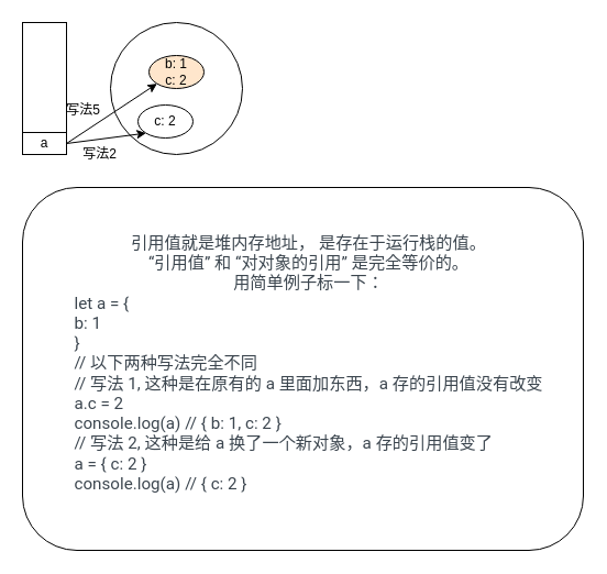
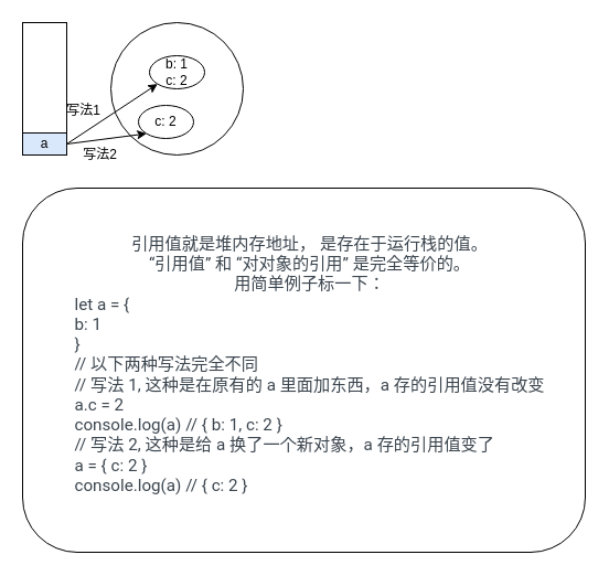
  <mxCell id="0" />
  <mxCell id="1" parent="0" />
  <mxCell id="2" value="" style="rounded=0;whiteSpace=wrap;html=1;" parent="1" vertex="1"><mxGeometry x="20" y="20" width="40" height="120" as="geometry" /></mxCell>
  <mxCell id="3" value="" style="ellipse;whiteSpace=wrap;html=1;aspect=fixed;" parent="1" vertex="1"><mxGeometry x="100" y="20" width="120" height="120" as="geometry" /></mxCell>
- <mxCell id="4" value="b: 1&lt;br&gt;c: 2" style="ellipse;whiteSpace=wrap;html=1;fillColor=#ffe6cc;" parent="1" vertex="1"><mxGeometry x="135" y="50" width="50" height="30" as="geometry" /></mxCell>
- <mxCell id="5" value="a&lt;br&gt;" style="rounded=0;whiteSpace=wrap;html=1;" parent="1" vertex="1"><mxGeometry x="20" y="120" width="40" height="20" as="geometry" /></mxCell>
+ <mxCell id="4" value="b: 1&lt;br&gt;c: 2" style="ellipse;whiteSpace=wrap;html=1;" parent="1" vertex="1"><mxGeometry x="135" y="50" width="50" height="30" as="geometry" /></mxCell>
+ <mxCell id="5" value="a&lt;br&gt;" style="rounded=0;whiteSpace=wrap;html=1;fillColor=#dae8fc;" parent="1" vertex="1"><mxGeometry x="20" y="120" width="40" height="20" as="geometry" /></mxCell>
  <mxCell id="6" value="c: 2" style="ellipse;whiteSpace=wrap;html=1;" parent="1" vertex="1"><mxGeometry x="125" y="95" width="50" height="30" as="geometry" /></mxCell>
  <mxCell id="7" value="" style="endArrow=classic;html=1;entryX=0;entryY=1;entryDx=0;entryDy=0;" parent="1" target="4" edge="1"><mxGeometry width="50" height="50" relative="1" as="geometry"><mxPoint x="60" y="130" as="sourcePoint" /><mxPoint x="130" y="70" as="targetPoint" /></mxGeometry></mxCell>
- <mxCell id="8" value="写法5" style="text;html=1;align=center;verticalAlign=middle;resizable=0;points=[];autosize=1;strokeColor=none;" parent="1" vertex="1"><mxGeometry x="50" y="90" width="50" height="20" as="geometry" /></mxCell>
+ <mxCell id="8" value="写法1" style="text;html=1;align=center;verticalAlign=middle;resizable=0;points=[];autosize=1;strokeColor=none;" parent="1" vertex="1"><mxGeometry x="50" y="90" width="50" height="20" as="geometry" /></mxCell>
  <mxCell id="9" value="" style="endArrow=classic;html=1;entryX=0;entryY=1;entryDx=0;entryDy=0;" parent="1" target="6" edge="1"><mxGeometry width="50" height="50" relative="1" as="geometry"><mxPoint x="60" y="130" as="sourcePoint" /><mxPoint x="150" y="110" as="targetPoint" /></mxGeometry></mxCell>
  <mxCell id="10" value="写法2" style="text;html=1;align=center;verticalAlign=middle;resizable=0;points=[];autosize=1;strokeColor=none;" parent="1" vertex="1"><mxGeometry x="65" y="130" width="50" height="20" as="geometry" /></mxCell>
  <mxCell id="11" value="" style="rounded=1;whiteSpace=wrap;html=1;" vertex="1" parent="1"><mxGeometry x="20" y="170" width="510" height="330" as="geometry" /></mxCell>
  <mxCell id="12" value="&lt;span class=&quot;md-plain md-expand&quot; style=&quot;box-sizing: border-box ; color: rgb(59 , 69 , 78) ; font-family: &amp;#34;roboto&amp;#34; , sans-serif ; font-size: 15.2px ; text-align: left ; background-color: rgb(255 , 255 , 255)&quot;&gt;引用值就是堆内存地址， 是存在于运行栈的值。&lt;/span&gt;&lt;span class=&quot;md-softbreak&quot; style=&quot;box-sizing: border-box ; color: rgb(59 , 69 , 78) ; font-family: &amp;#34;roboto&amp;#34; , sans-serif ; font-size: 15.2px ; text-align: left ; background-color: rgb(255 , 255 , 255)&quot;&gt;&lt;br/&gt;&lt;/span&gt;&lt;span class=&quot;md-plain&quot; style=&quot;box-sizing: border-box ; color: rgb(59 , 69 , 78) ; font-family: &amp;#34;roboto&amp;#34; , sans-serif ; font-size: 15.2px ; text-align: left ; background-color: rgb(255 , 255 , 255)&quot;&gt;“引用值” 和 “对对象的引用” 是完全等价的。&lt;/span&gt;&lt;span class=&quot;md-softbreak&quot; style=&quot;box-sizing: border-box ; color: rgb(59 , 69 , 78) ; font-family: &amp;#34;roboto&amp;#34; , sans-serif ; font-size: 15.2px ; text-align: left ; background-color: rgb(255 , 255 , 255)&quot;&gt;&lt;br/&gt;&lt;/span&gt;&lt;span class=&quot;md-plain md-expand&quot; style=&quot;box-sizing: border-box ; text-align: left ; background-color: rgb(255 , 255 , 255)&quot;&gt;&lt;font color=&quot;#3b454e&quot; face=&quot;Roboto, sans-serif&quot;&gt;&lt;span style=&quot;font-size: 15.2px&quot;&gt;用简单例子标一下：&lt;/span&gt;&lt;/font&gt;&lt;br&gt;&lt;div&gt;&lt;font color=&quot;#3b454e&quot; face=&quot;Roboto, sans-serif&quot;&gt;&lt;span style=&quot;font-size: 15.2px&quot;&gt;let a = {&lt;/span&gt;&lt;/font&gt;&lt;/div&gt;&lt;div&gt;&lt;font color=&quot;#3b454e&quot; face=&quot;Roboto, sans-serif&quot;&gt;&lt;span style=&quot;font-size: 15.2px&quot;&gt;&lt;span&gt;&#09;&lt;/span&gt;b: 1&lt;/span&gt;&lt;/font&gt;&lt;/div&gt;&lt;div&gt;&lt;font color=&quot;#3b454e&quot; face=&quot;Roboto, sans-serif&quot;&gt;&lt;span style=&quot;font-size: 15.2px&quot;&gt;}&lt;/span&gt;&lt;/font&gt;&lt;/div&gt;&lt;div&gt;&lt;font color=&quot;#3b454e&quot; face=&quot;Roboto, sans-serif&quot;&gt;&lt;span style=&quot;font-size: 15.2px&quot;&gt;// 以下两种写法完全不同&lt;/span&gt;&lt;/font&gt;&lt;/div&gt;&lt;div&gt;&lt;font color=&quot;#3b454e&quot; face=&quot;Roboto, sans-serif&quot;&gt;&lt;span style=&quot;font-size: 15.2px&quot;&gt;// 写法 1, 这种是在原有的 a 里面加东西，a 存的引用值没有改变&lt;/span&gt;&lt;/font&gt;&lt;/div&gt;&lt;div&gt;&lt;font color=&quot;#3b454e&quot; face=&quot;Roboto, sans-serif&quot;&gt;&lt;span style=&quot;font-size: 15.2px&quot;&gt;a.c = 2&lt;/span&gt;&lt;/font&gt;&lt;/div&gt;&lt;div&gt;&lt;font color=&quot;#3b454e&quot; face=&quot;Roboto, sans-serif&quot;&gt;&lt;span style=&quot;font-size: 15.2px&quot;&gt;console.log(a) // { b: 1, c: 2 }&lt;/span&gt;&lt;/font&gt;&lt;/div&gt;&lt;div&gt;&lt;font color=&quot;#3b454e&quot; face=&quot;Roboto, sans-serif&quot;&gt;&lt;span style=&quot;font-size: 15.2px&quot;&gt;// 写法 2, 这种是给 a 换了一个新对象，a 存的引用值变了&lt;/span&gt;&lt;/font&gt;&lt;/div&gt;&lt;div&gt;&lt;font color=&quot;#3b454e&quot; face=&quot;Roboto, sans-serif&quot;&gt;&lt;span style=&quot;font-size: 15.2px&quot;&gt;a = { c: 2 }&lt;/span&gt;&lt;/font&gt;&lt;/div&gt;&lt;div&gt;&lt;font color=&quot;#3b454e&quot; face=&quot;Roboto, sans-serif&quot;&gt;&lt;span style=&quot;font-size: 15.2px&quot;&gt;console.log(a) // { c: 2 }&lt;/span&gt;&lt;/font&gt;&lt;/div&gt;&lt;/span&gt;" style="text;html=1;align=center;verticalAlign=middle;resizable=0;points=[];autosize=1;strokeColor=none;rotation=0;" vertex="1" parent="1"><mxGeometry x="60" y="230" width="440" height="200" as="geometry" /></mxCell>
